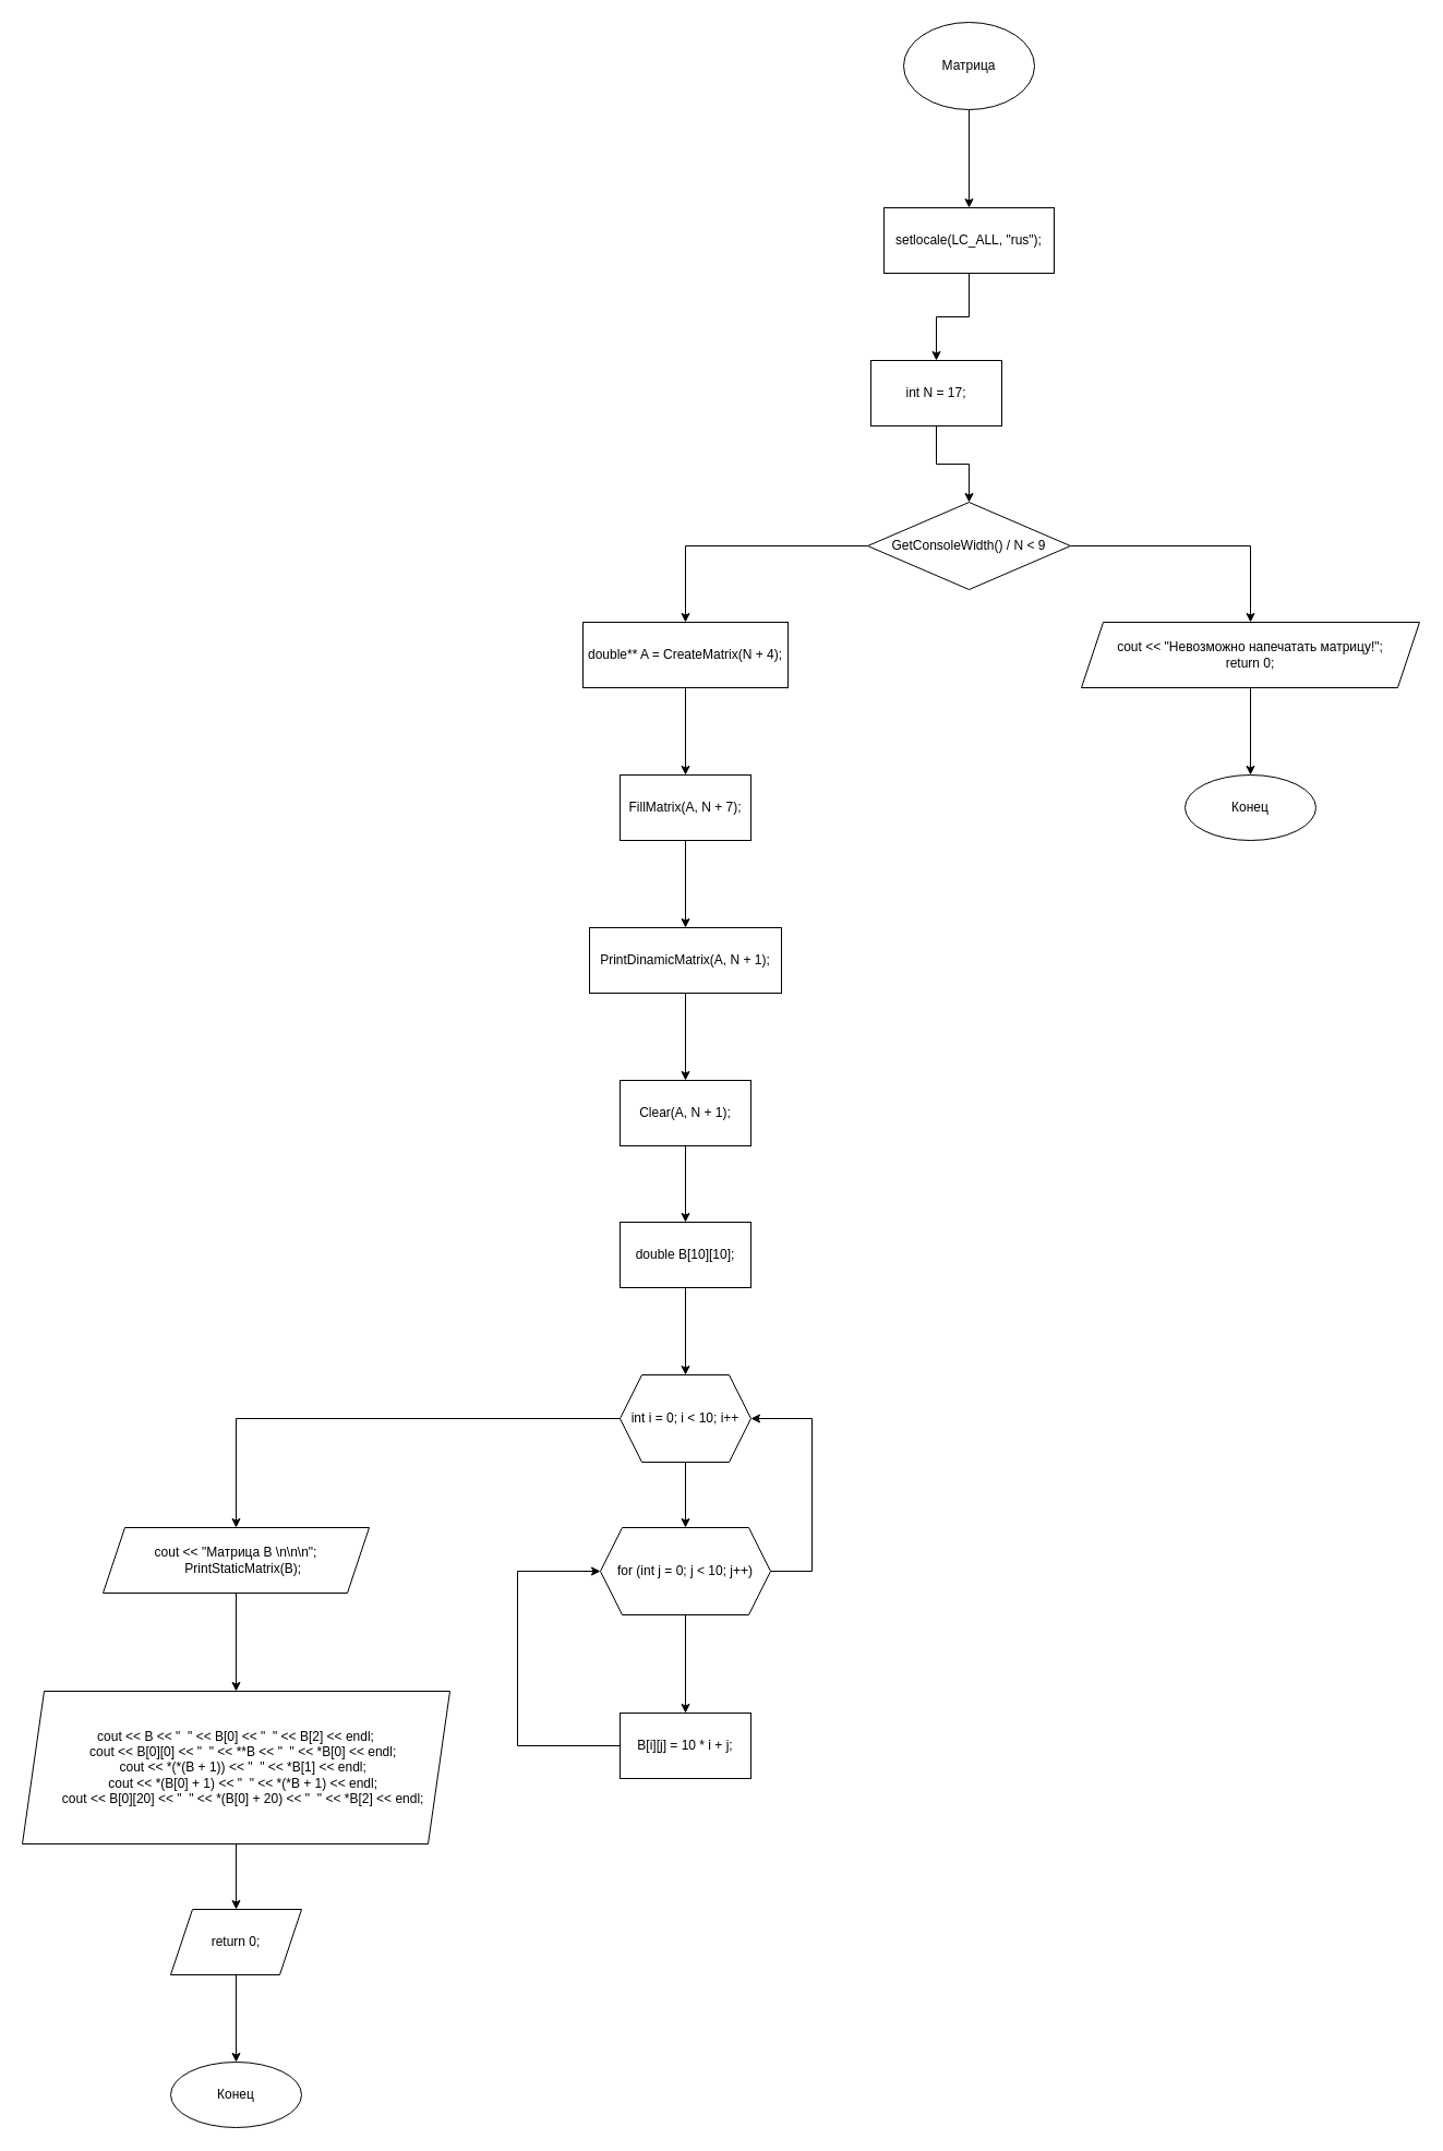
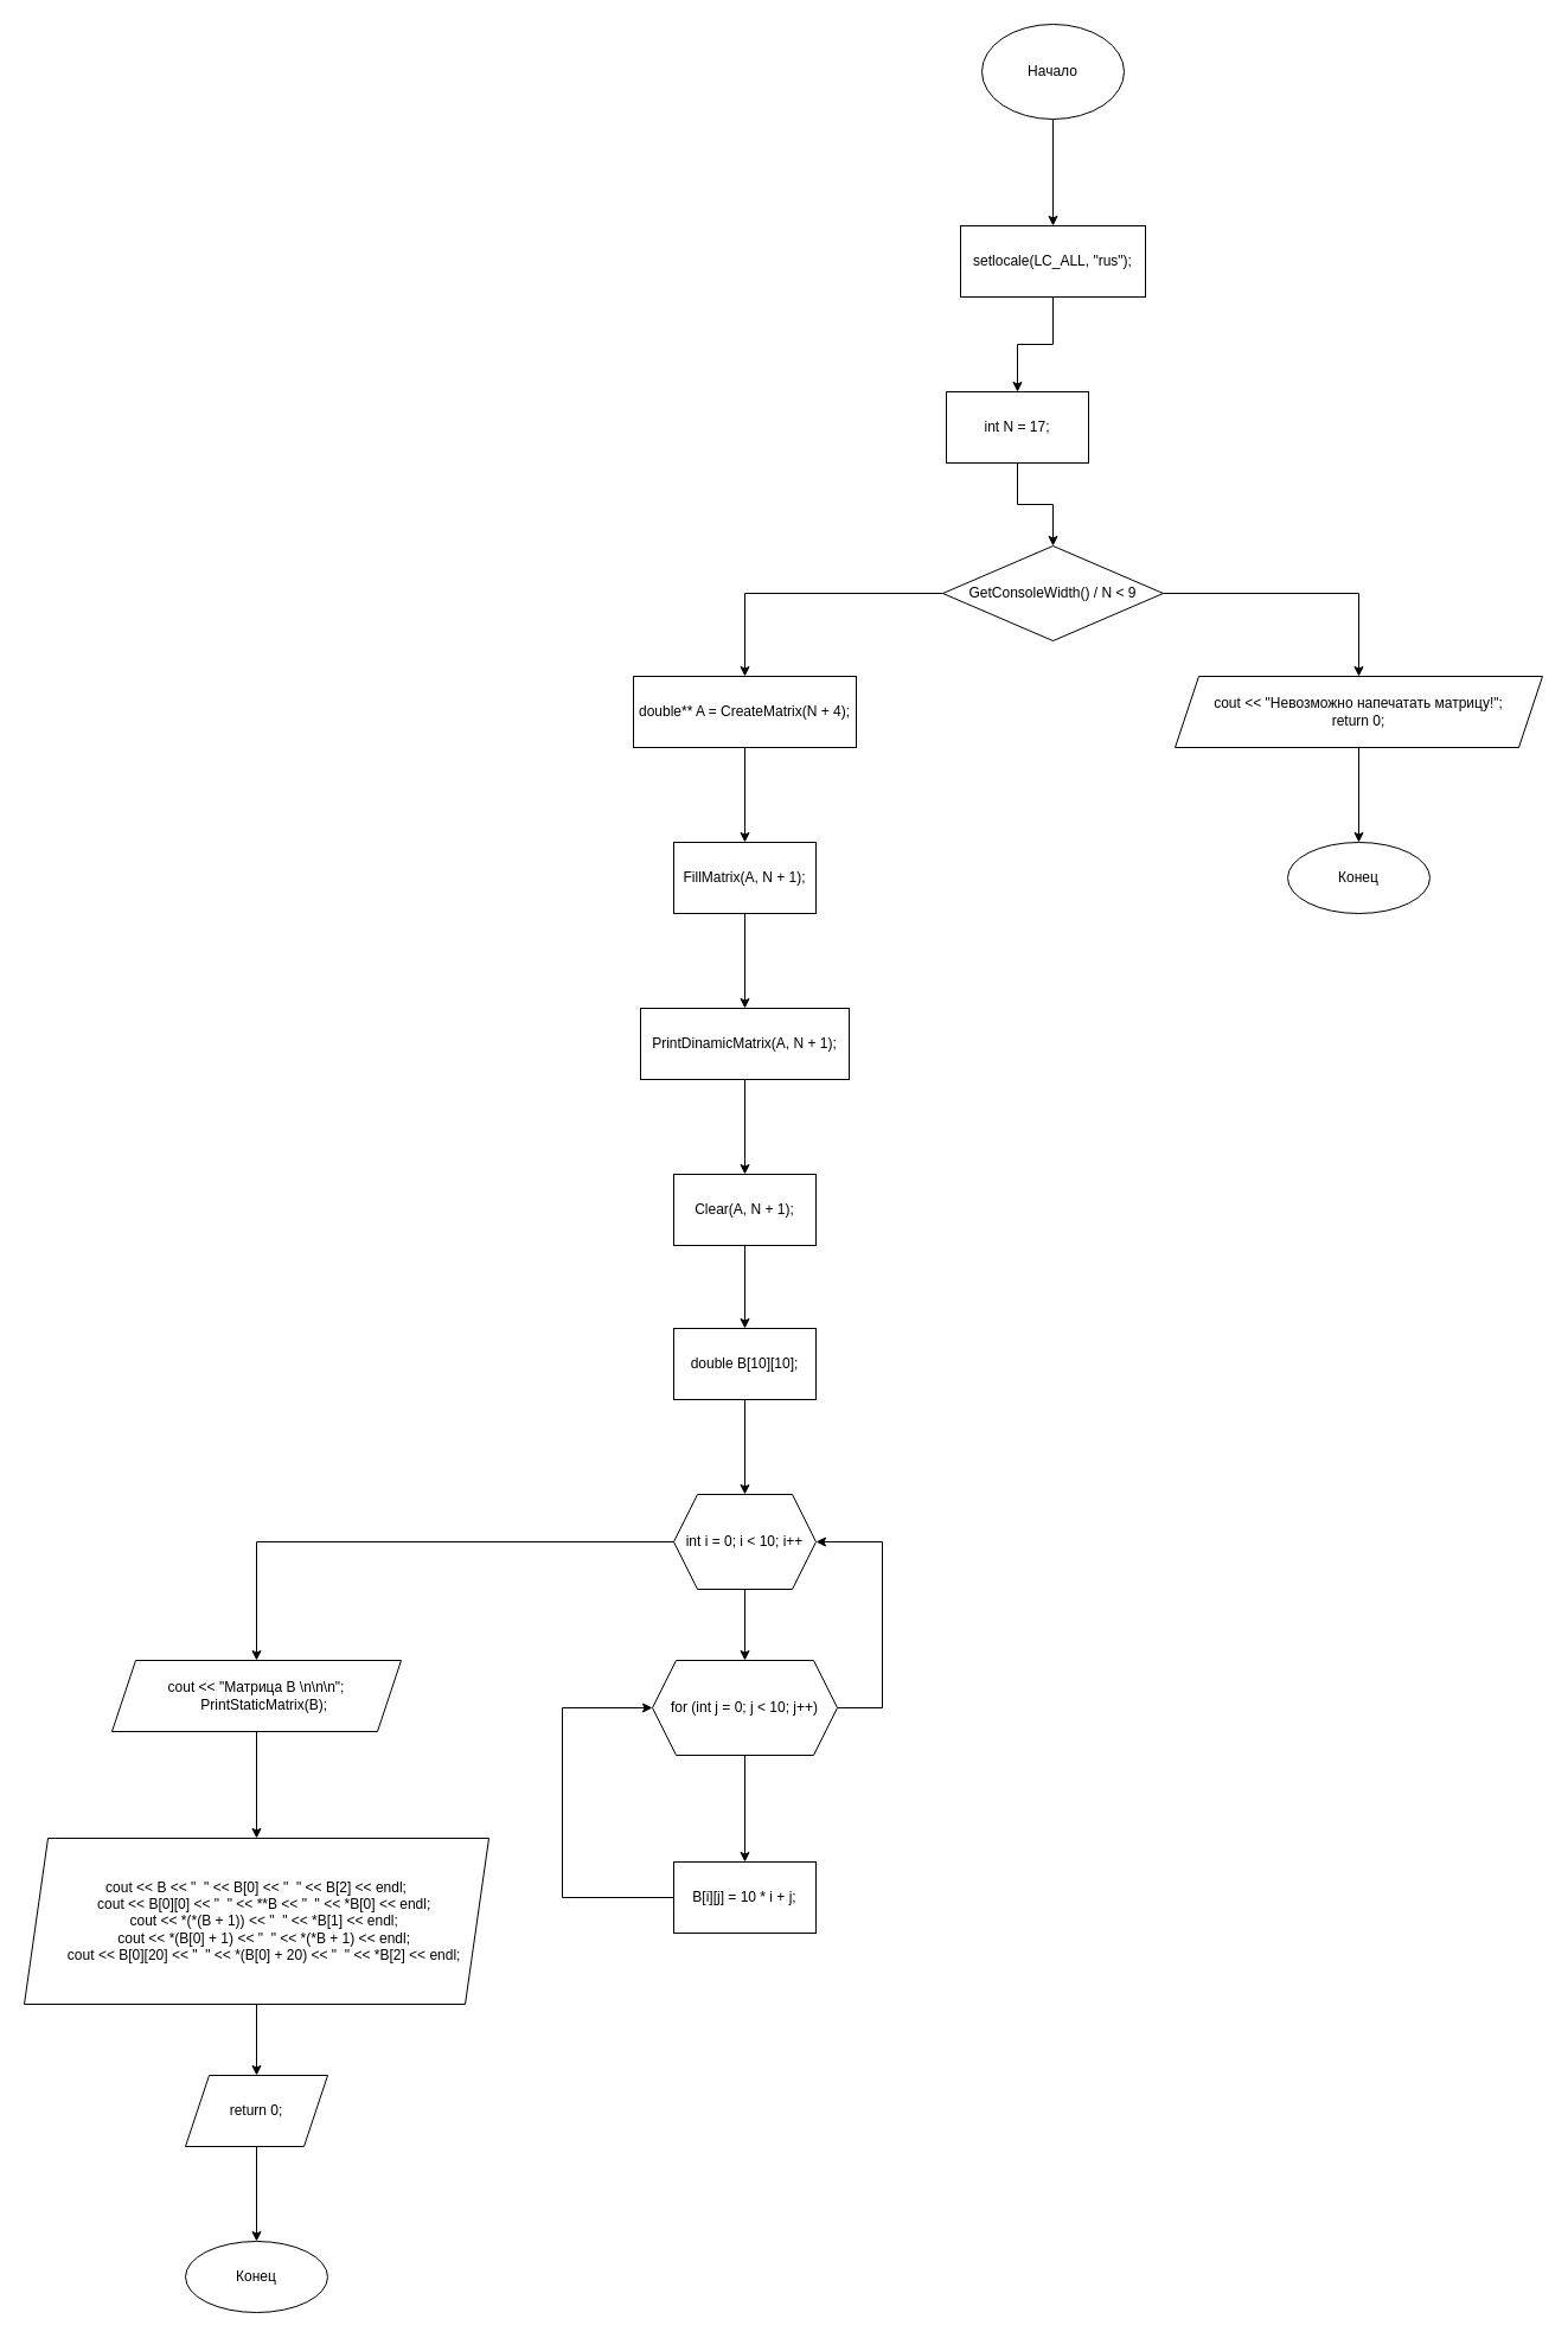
  <mxCell id="0" />
  <mxCell id="1" parent="0" />
  <mxCell id="2" value="" style="edgeStyle=orthogonalEdgeStyle;rounded=0;orthogonalLoop=1;jettySize=auto;html=1;" edge="1" parent="1" source="3" target="5"><mxGeometry relative="1" as="geometry" /></mxCell>
- <mxCell id="3" value="Матрица" style="ellipse;whiteSpace=wrap;html=1;" vertex="1" parent="1"><mxGeometry x="828" y="20" width="120" height="80" as="geometry" /></mxCell>
+ <mxCell id="3" value="Начало" style="ellipse;whiteSpace=wrap;html=1;" vertex="1" parent="1"><mxGeometry x="828" y="20" width="120" height="80" as="geometry" /></mxCell>
  <mxCell id="4" value="" style="edgeStyle=orthogonalEdgeStyle;rounded=0;orthogonalLoop=1;jettySize=auto;html=1;" edge="1" parent="1" source="5" target="7"><mxGeometry relative="1" as="geometry" /></mxCell>
  <mxCell id="5" value="setlocale(LC_ALL, &quot;rus&quot;);" style="whiteSpace=wrap;html=1;" vertex="1" parent="1"><mxGeometry x="810" y="190" width="156" height="60" as="geometry" /></mxCell>
  <mxCell id="6" value="" style="edgeStyle=orthogonalEdgeStyle;rounded=0;orthogonalLoop=1;jettySize=auto;html=1;" edge="1" parent="1" source="7" target="10"><mxGeometry relative="1" as="geometry" /></mxCell>
  <mxCell id="7" value="int N = 17;" style="whiteSpace=wrap;html=1;" vertex="1" parent="1"><mxGeometry x="798" y="330" width="120" height="60" as="geometry" /></mxCell>
  <mxCell id="8" value="" style="edgeStyle=orthogonalEdgeStyle;rounded=0;orthogonalLoop=1;jettySize=auto;html=1;" edge="1" parent="1" source="10" target="12"><mxGeometry relative="1" as="geometry" /></mxCell>
  <mxCell id="9" value="" style="edgeStyle=orthogonalEdgeStyle;rounded=0;orthogonalLoop=1;jettySize=auto;html=1;" edge="1" parent="1" source="10" target="15"><mxGeometry relative="1" as="geometry" /></mxCell>
  <mxCell id="10" value="GetConsoleWidth() / N &lt; 9" style="rhombus;whiteSpace=wrap;html=1;" vertex="1" parent="1"><mxGeometry x="795" y="460" width="186" height="80" as="geometry" /></mxCell>
  <mxCell id="11" value="" style="edgeStyle=orthogonalEdgeStyle;rounded=0;orthogonalLoop=1;jettySize=auto;html=1;" edge="1" parent="1" source="12" target="13"><mxGeometry relative="1" as="geometry" /></mxCell>
  <mxCell id="12" value="cout &amp;lt;&amp;lt; &quot;Невозможно напечатать матрицу!&quot;;&lt;br&gt;return 0;" style="shape=parallelogram;perimeter=parallelogramPerimeter;whiteSpace=wrap;html=1;fixedSize=1;" vertex="1" parent="1"><mxGeometry x="991" y="570" width="310" height="60" as="geometry" /></mxCell>
  <mxCell id="13" value="Конец" style="ellipse;whiteSpace=wrap;html=1;" vertex="1" parent="1"><mxGeometry x="1086" y="710" width="120" height="60" as="geometry" /></mxCell>
  <mxCell id="14" value="" style="edgeStyle=orthogonalEdgeStyle;rounded=0;orthogonalLoop=1;jettySize=auto;html=1;" edge="1" parent="1" source="15" target="17"><mxGeometry relative="1" as="geometry" /></mxCell>
  <mxCell id="15" value="double** A = CreateMatrix(N + 4);" style="whiteSpace=wrap;html=1;" vertex="1" parent="1"><mxGeometry x="534" y="570" width="188" height="60" as="geometry" /></mxCell>
  <mxCell id="16" value="" style="edgeStyle=orthogonalEdgeStyle;rounded=0;orthogonalLoop=1;jettySize=auto;html=1;" edge="1" parent="1" source="17" target="19"><mxGeometry relative="1" as="geometry" /></mxCell>
- <mxCell id="17" value="FillMatrix(A, N + 7);" style="whiteSpace=wrap;html=1;" vertex="1" parent="1"><mxGeometry x="568" y="710" width="120" height="60" as="geometry" /></mxCell>
+ <mxCell id="17" value="FillMatrix(A, N + 1);" style="whiteSpace=wrap;html=1;" vertex="1" parent="1"><mxGeometry x="568" y="710" width="120" height="60" as="geometry" /></mxCell>
  <mxCell id="18" value="" style="edgeStyle=orthogonalEdgeStyle;rounded=0;orthogonalLoop=1;jettySize=auto;html=1;" edge="1" parent="1" source="19" target="21"><mxGeometry relative="1" as="geometry" /></mxCell>
  <mxCell id="19" value="PrintDinamicMatrix(A, N + 1);" style="whiteSpace=wrap;html=1;" vertex="1" parent="1"><mxGeometry x="540" y="850" width="176" height="60" as="geometry" /></mxCell>
  <mxCell id="20" value="" style="edgeStyle=orthogonalEdgeStyle;rounded=0;orthogonalLoop=1;jettySize=auto;html=1;" edge="1" parent="1" source="21" target="23"><mxGeometry relative="1" as="geometry" /></mxCell>
  <mxCell id="21" value="Clear(A, N + 1);" style="whiteSpace=wrap;html=1;" vertex="1" parent="1"><mxGeometry x="568" y="990" width="120" height="60" as="geometry" /></mxCell>
  <mxCell id="22" value="" style="edgeStyle=orthogonalEdgeStyle;rounded=0;orthogonalLoop=1;jettySize=auto;html=1;" edge="1" parent="1" source="23" target="26"><mxGeometry relative="1" as="geometry" /></mxCell>
  <mxCell id="23" value="double B[10][10];" style="whiteSpace=wrap;html=1;" vertex="1" parent="1"><mxGeometry x="568" y="1120" width="120" height="60" as="geometry" /></mxCell>
  <mxCell id="24" value="" style="edgeStyle=orthogonalEdgeStyle;rounded=0;orthogonalLoop=1;jettySize=auto;html=1;" edge="1" parent="1" source="26" target="29"><mxGeometry relative="1" as="geometry" /></mxCell>
  <mxCell id="25" value="" style="edgeStyle=orthogonalEdgeStyle;rounded=0;orthogonalLoop=1;jettySize=auto;html=1;" edge="1" parent="1" source="26" target="33"><mxGeometry relative="1" as="geometry" /></mxCell>
  <mxCell id="26" value="int i = 0; i &lt; 10; i++" style="shape=hexagon;perimeter=hexagonPerimeter2;whiteSpace=wrap;html=1;fixedSize=1;" vertex="1" parent="1"><mxGeometry x="568" y="1260" width="120" height="80" as="geometry" /></mxCell>
  <mxCell id="27" value="" style="edgeStyle=orthogonalEdgeStyle;rounded=0;orthogonalLoop=1;jettySize=auto;html=1;" edge="1" parent="1" source="29" target="31"><mxGeometry relative="1" as="geometry" /></mxCell>
  <mxCell id="28" style="edgeStyle=orthogonalEdgeStyle;rounded=0;orthogonalLoop=1;jettySize=auto;html=1;exitX=1;exitY=0.5;exitDx=0;exitDy=0;entryX=1;entryY=0.5;entryDx=0;entryDy=0;" edge="1" parent="1" source="29" target="26"><mxGeometry relative="1" as="geometry"><mxPoint x="784" y="1300" as="targetPoint" /><Array as="points"><mxPoint x="744" y="1440" /><mxPoint x="744" y="1300" /></Array></mxGeometry></mxCell>
  <mxCell id="29" value="for (int j = 0; j &lt; 10; j++)" style="shape=hexagon;perimeter=hexagonPerimeter2;whiteSpace=wrap;html=1;fixedSize=1;" vertex="1" parent="1"><mxGeometry x="550" y="1400" width="156" height="80" as="geometry" /></mxCell>
  <mxCell id="30" style="edgeStyle=orthogonalEdgeStyle;rounded=0;orthogonalLoop=1;jettySize=auto;html=1;entryX=0;entryY=0.5;entryDx=0;entryDy=0;" edge="1" parent="1" source="31" target="29"><mxGeometry relative="1" as="geometry"><mxPoint x="484" y="1430" as="targetPoint" /><Array as="points"><mxPoint y="1600" x="474" /><mxPoint y="1440" x="474" /></Array></mxGeometry></mxCell>
  <mxCell id="31" value="B[i][j] = 10 * i + j;" style="whiteSpace=wrap;html=1;" vertex="1" parent="1"><mxGeometry x="568" y="1570" width="120" height="60" as="geometry" /></mxCell>
  <mxCell id="32" value="" style="edgeStyle=orthogonalEdgeStyle;rounded=0;orthogonalLoop=1;jettySize=auto;html=1;" edge="1" parent="1" source="33" target="35"><mxGeometry relative="1" as="geometry" /></mxCell>
  <mxCell id="33" value="cout &lt;&lt; &quot;Матрица B \n\n\n&quot;;&#10;    PrintStaticMatrix(B);" style="shape=parallelogram;perimeter=parallelogramPerimeter;whiteSpace=wrap;html=1;fixedSize=1;" vertex="1" parent="1"><mxGeometry x="94" y="1400" width="244" height="60" as="geometry" /></mxCell>
  <mxCell id="34" value="" style="edgeStyle=orthogonalEdgeStyle;rounded=0;orthogonalLoop=1;jettySize=auto;html=1;" edge="1" parent="1" source="35" target="37"><mxGeometry relative="1" as="geometry" /></mxCell>
  <mxCell id="35" value="cout &lt;&lt; B &lt;&lt; &quot;  &quot; &lt;&lt; B[0] &lt;&lt; &quot;  &quot; &lt;&lt; B[2] &lt;&lt; endl;&#10;    cout &lt;&lt; B[0][0] &lt;&lt; &quot;  &quot; &lt;&lt; **B &lt;&lt; &quot;  &quot; &lt;&lt; *B[0] &lt;&lt; endl;&#10;    cout &lt;&lt; *(*(B + 1)) &lt;&lt; &quot;  &quot; &lt;&lt; *B[1] &lt;&lt; endl;&#10;    cout &lt;&lt; *(B[0] + 1) &lt;&lt; &quot;  &quot; &lt;&lt; *(*B + 1) &lt;&lt; endl;&#10;    cout &lt;&lt; B[0][20] &lt;&lt; &quot;  &quot; &lt;&lt; *(B[0] + 20) &lt;&lt; &quot;  &quot; &lt;&lt; *B[2] &lt;&lt; endl;" style="shape=parallelogram;perimeter=parallelogramPerimeter;whiteSpace=wrap;html=1;fixedSize=1;" vertex="1" parent="1"><mxGeometry x="20" y="1550" width="392" height="140" as="geometry" /></mxCell>
  <mxCell id="36" value="" style="edgeStyle=orthogonalEdgeStyle;rounded=0;orthogonalLoop=1;jettySize=auto;html=1;" edge="1" parent="1" source="37" target="38"><mxGeometry relative="1" as="geometry" /></mxCell>
  <mxCell id="37" value="return 0;" style="shape=parallelogram;perimeter=parallelogramPerimeter;whiteSpace=wrap;html=1;fixedSize=1;" vertex="1" parent="1"><mxGeometry x="156" y="1750" width="120" height="60" as="geometry" /></mxCell>
  <mxCell id="38" value="Конец" style="ellipse;whiteSpace=wrap;html=1;" vertex="1" parent="1"><mxGeometry x="156" y="1890" width="120" height="60" as="geometry" /></mxCell>
